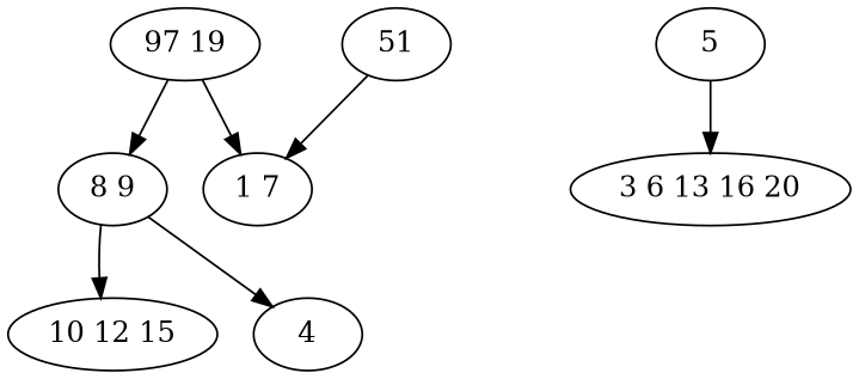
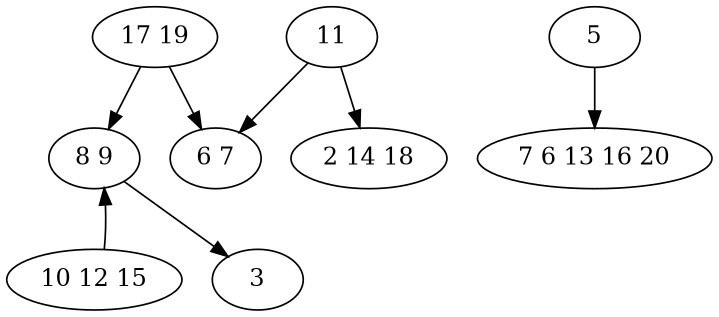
  digraph {
-   n1 [label="97 19"]
+   n1 [label="17 19"]
    n2 [label="8 9"]
-   n3 [label="1 7"]
+   n3 [label="6 7"]
    n4 [label="10 12 15"]
-   n5 [label=4]
+   n5 [label=3]
    n6 [label=5]
-   n7 [label="3 6 13 16 20"]
-   n8 [label=51]
+   n7 [label="7 6 13 16 20"]
+   n8 [label=11]
+   n9 [label="2 14 18"]
    n1 -> n2
    n1 -> n3
-   n2 -> n4
+   n4 -> n2
    n2 -> n5
    n6 -> n7
    n8 -> n3
+   n8 -> n9
  }
